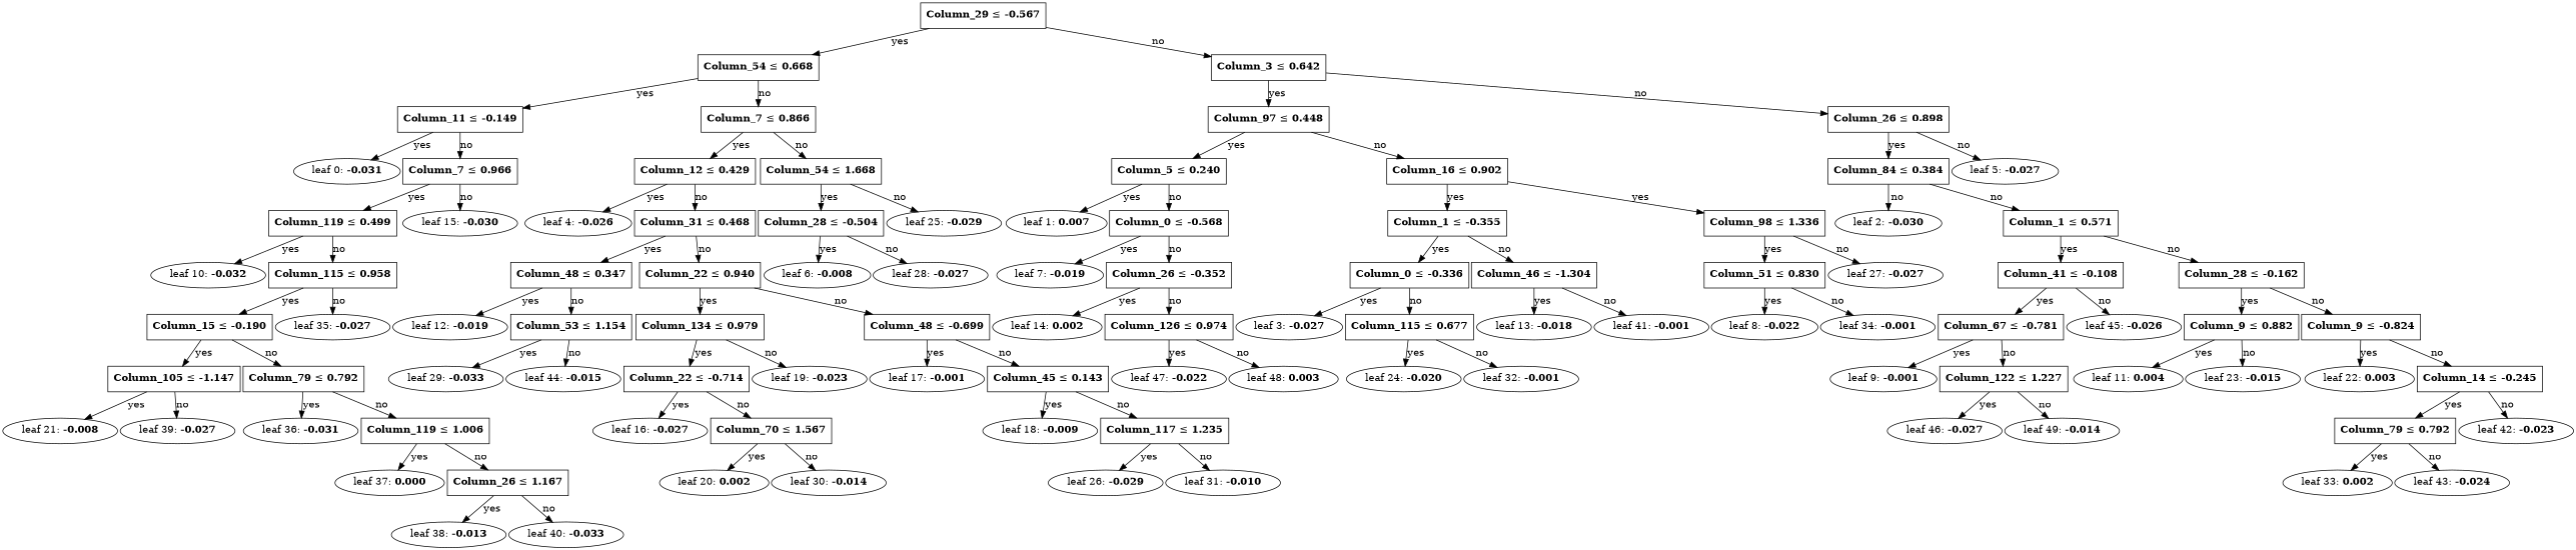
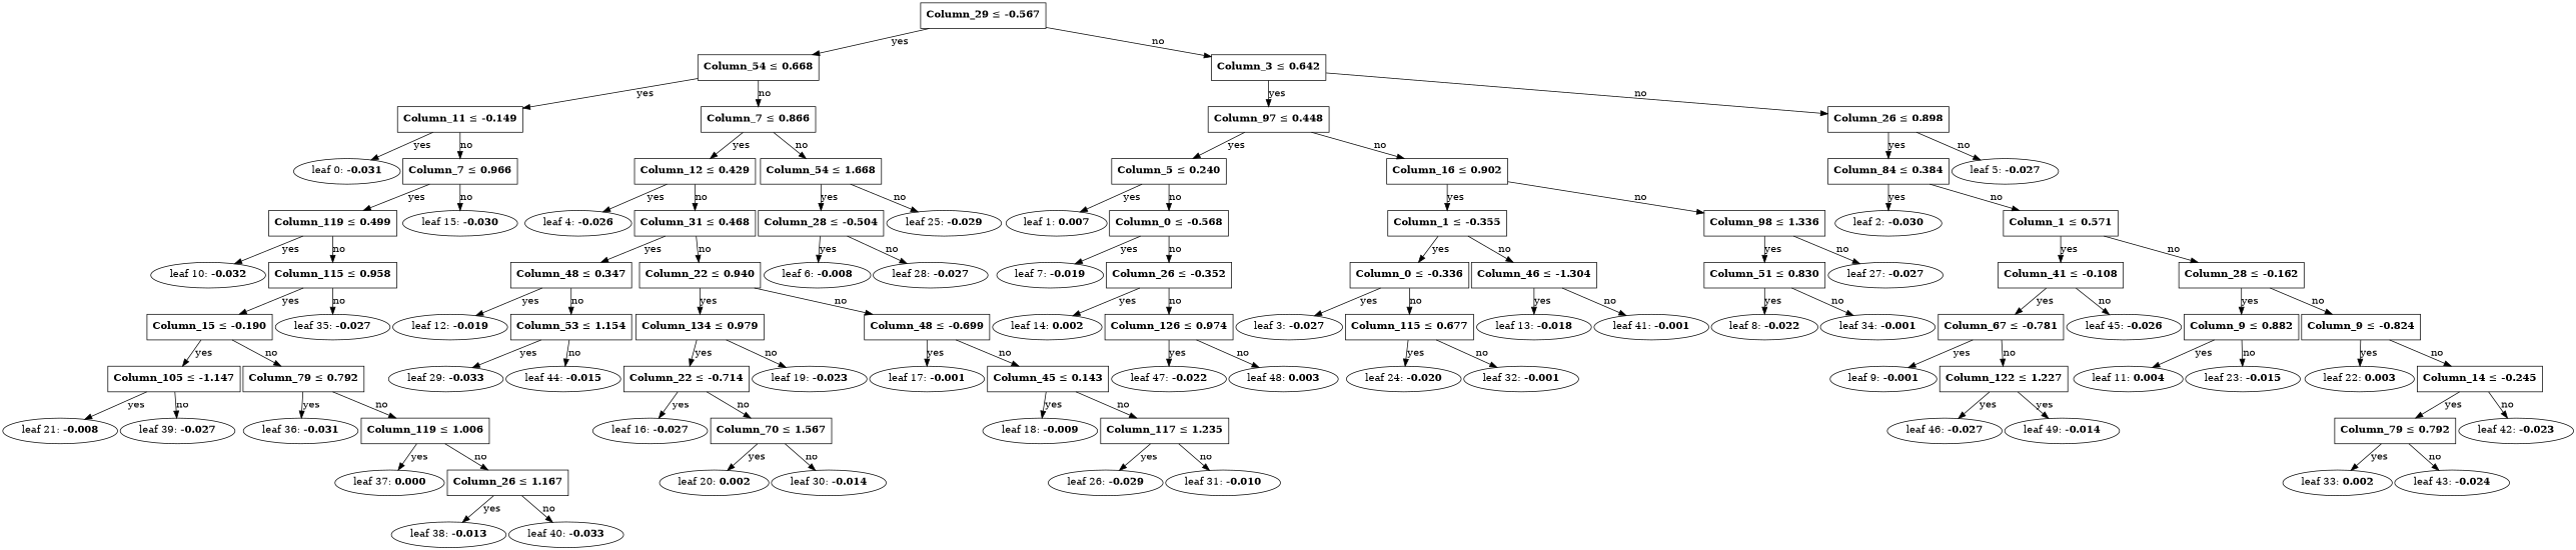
  digraph {
    nodesep=0.05
    rankdir=TB
    ranksep=0.3
    n1 [fillcolor=white label=<<B>Column_29</B> &#8804; <B>-0.567</B>> shape=rectangle]
    n2 [fillcolor=white label=<<B>Column_54</B> &#8804; <B>0.668</B>> shape=rectangle]
    n3 [fillcolor=white label=<<B>Column_3</B> &#8804; <B>0.642</B>> shape=rectangle]
    n4 [fillcolor=white label=<<B>Column_11</B> &#8804; <B>-0.149</B>> shape=rectangle]
    n5 [fillcolor=white label=<<B>Column_7</B> &#8804; <B>0.866</B>> shape=rectangle]
    n6 [fillcolor=white label=<<B>Column_97</B> &#8804; <B>0.448</B>> shape=rectangle]
    n7 [fillcolor=white label=<<B>Column_26</B> &#8804; <B>0.898</B>> shape=rectangle]
    n8 [label=<leaf 0: <B>-0.031</B>>]
    n9 [fillcolor=white label=<<B>Column_7</B> &#8804; <B>0.966</B>> shape=rectangle]
    n10 [fillcolor=white label=<<B>Column_12</B> &#8804; <B>0.429</B>> shape=rectangle]
    n11 [fillcolor=white label=<<B>Column_54</B> &#8804; <B>1.668</B>> shape=rectangle]
    n12 [fillcolor=white label=<<B>Column_119</B> &#8804; <B>0.499</B>> shape=rectangle]
    n13 [label=<leaf 15: <B>-0.030</B>>]
    n14 [label=<leaf 10: <B>-0.032</B>>]
    n15 [fillcolor=white label=<<B>Column_115</B> &#8804; <B>0.958</B>> shape=rectangle]
    n16 [fillcolor=white label=<<B>Column_15</B> &#8804; <B>-0.190</B>> shape=rectangle]
    n17 [label=<leaf 35: <B>-0.027</B>>]
    n18 [fillcolor=white label=<<B>Column_105</B> &#8804; <B>-1.147</B>> shape=rectangle]
    n19 [fillcolor=white label=<<B>Column_79</B> &#8804; <B>0.792</B>> shape=rectangle]
    n20 [label=<leaf 21: <B>-0.008</B>>]
    n21 [label=<leaf 39: <B>-0.027</B>>]
    n22 [label=<leaf 36: <B>-0.031</B>>]
    n23 [fillcolor=white label=<<B>Column_119</B> &#8804; <B>1.006</B>> shape=rectangle]
    n24 [label=<leaf 37: <B>0.000</B>>]
    n25 [fillcolor=white label=<<B>Column_26</B> &#8804; <B>1.167</B>> shape=rectangle]
    n26 [label=<leaf 38: <B>-0.013</B>>]
    n27 [label=<leaf 40: <B>-0.033</B>>]
    n28 [label=<leaf 4: <B>-0.026</B>>]
    n29 [fillcolor=white label=<<B>Column_31</B> &#8804; <B>0.468</B>> shape=rectangle]
    n30 [fillcolor=white label=<<B>Column_28</B> &#8804; <B>-0.504</B>> shape=rectangle]
    n31 [label=<leaf 25: <B>-0.029</B>>]
    n32 [fillcolor=white label=<<B>Column_48</B> &#8804; <B>0.347</B>> shape=rectangle]
    n33 [fillcolor=white label=<<B>Column_22</B> &#8804; <B>0.940</B>> shape=rectangle]
    n34 [label=<leaf 12: <B>-0.019</B>>]
    n35 [fillcolor=white label=<<B>Column_53</B> &#8804; <B>1.154</B>> shape=rectangle]
    n36 [fillcolor=white label=<<B>Column_134</B> &#8804; <B>0.979</B>> shape=rectangle]
    n37 [fillcolor=white label=<<B>Column_48</B> &#8804; <B>-0.699</B>> shape=rectangle]
    n38 [label=<leaf 29: <B>-0.033</B>>]
    n39 [label=<leaf 44: <B>-0.015</B>>]
    n40 [fillcolor=white label=<<B>Column_22</B> &#8804; <B>-0.714</B>> shape=rectangle]
    n41 [label=<leaf 19: <B>-0.023</B>>]
    n42 [label=<leaf 17: <B>-0.001</B>>]
    n43 [fillcolor=white label=<<B>Column_45</B> &#8804; <B>0.143</B>> shape=rectangle]
    n44 [label=<leaf 16: <B>-0.027</B>>]
    n45 [fillcolor=white label=<<B>Column_70</B> &#8804; <B>1.567</B>> shape=rectangle]
    n46 [label=<leaf 20: <B>0.002</B>>]
    n47 [label=<leaf 30: <B>-0.014</B>>]
    n48 [label=<leaf 18: <B>-0.009</B>>]
    n49 [fillcolor=white label=<<B>Column_117</B> &#8804; <B>1.235</B>> shape=rectangle]
    n50 [label=<leaf 26: <B>-0.029</B>>]
    n51 [label=<leaf 31: <B>-0.010</B>>]
    n52 [label=<leaf 6: <B>-0.008</B>>]
    n53 [label=<leaf 28: <B>-0.027</B>>]
    n54 [fillcolor=white label=<<B>Column_5</B> &#8804; <B>0.240</B>> shape=rectangle]
    n55 [fillcolor=white label=<<B>Column_16</B> &#8804; <B>0.902</B>> shape=rectangle]
    n56 [fillcolor=white label=<<B>Column_84</B> &#8804; <B>0.384</B>> shape=rectangle]
    n57 [label=<leaf 5: <B>-0.027</B>>]
    n58 [label=<leaf 1: <B>0.007</B>>]
    n59 [fillcolor=white label=<<B>Column_0</B> &#8804; <B>-0.568</B>> shape=rectangle]
    n60 [fillcolor=white label=<<B>Column_1</B> &#8804; <B>-0.355</B>> shape=rectangle]
    n61 [fillcolor=white label=<<B>Column_98</B> &#8804; <B>1.336</B>> shape=rectangle]
    n62 [label=<leaf 7: <B>-0.019</B>>]
    n63 [fillcolor=white label=<<B>Column_26</B> &#8804; <B>-0.352</B>> shape=rectangle]
    n64 [label=<leaf 14: <B>0.002</B>>]
    n65 [fillcolor=white label=<<B>Column_126</B> &#8804; <B>0.974</B>> shape=rectangle]
    n66 [label=<leaf 47: <B>-0.022</B>>]
    n67 [label=<leaf 48: <B>0.003</B>>]
    n68 [fillcolor=white label=<<B>Column_0</B> &#8804; <B>-0.336</B>> shape=rectangle]
    n69 [fillcolor=white label=<<B>Column_46</B> &#8804; <B>-1.304</B>> shape=rectangle]
    n70 [fillcolor=white label=<<B>Column_51</B> &#8804; <B>0.830</B>> shape=rectangle]
    n71 [label=<leaf 27: <B>-0.027</B>>]
    n72 [label=<leaf 3: <B>-0.027</B>>]
    n73 [fillcolor=white label=<<B>Column_115</B> &#8804; <B>0.677</B>> shape=rectangle]
    n74 [label=<leaf 13: <B>-0.018</B>>]
    n75 [label=<leaf 41: <B>-0.001</B>>]
    n76 [label=<leaf 24: <B>-0.020</B>>]
    n77 [label=<leaf 32: <B>-0.001</B>>]
    n78 [label=<leaf 8: <B>-0.022</B>>]
    n79 [label=<leaf 34: <B>-0.001</B>>]
    n80 [label=<leaf 2: <B>-0.030</B>>]
    n81 [fillcolor=white label=<<B>Column_1</B> &#8804; <B>0.571</B>> shape=rectangle]
    n82 [fillcolor=white label=<<B>Column_41</B> &#8804; <B>-0.108</B>> shape=rectangle]
    n83 [fillcolor=white label=<<B>Column_28</B> &#8804; <B>-0.162</B>> shape=rectangle]
    n84 [fillcolor=white label=<<B>Column_67</B> &#8804; <B>-0.781</B>> shape=rectangle]
    n85 [label=<leaf 45: <B>-0.026</B>>]
    n86 [fillcolor=white label=<<B>Column_9</B> &#8804; <B>0.882</B>> shape=rectangle]
    n87 [fillcolor=white label=<<B>Column_9</B> &#8804; <B>-0.824</B>> shape=rectangle]
    n88 [label=<leaf 9: <B>-0.001</B>>]
    n89 [fillcolor=white label=<<B>Column_122</B> &#8804; <B>1.227</B>> shape=rectangle]
    n90 [label=<leaf 46: <B>-0.027</B>>]
    n91 [label=<leaf 49: <B>-0.014</B>>]
    n92 [label=<leaf 11: <B>0.004</B>>]
    n93 [label=<leaf 23: <B>-0.015</B>>]
    n94 [label=<leaf 22: <B>0.003</B>>]
    n95 [fillcolor=white label=<<B>Column_14</B> &#8804; <B>-0.245</B>> shape=rectangle]
    n96 [fillcolor=white label=<<B>Column_79</B> &#8804; <B>0.792</B>> shape=rectangle]
    n97 [label=<leaf 42: <B>-0.023</B>>]
    n98 [label=<leaf 33: <B>0.002</B>>]
    n99 [label=<leaf 43: <B>-0.024</B>>]
    n1 -> n2 [label=yes]
    n1 -> n3 [label=no]
    n2 -> n4 [label=yes]
    n2 -> n5 [label=no]
    n3 -> n6 [label=yes]
    n3 -> n7 [label=no]
    n4 -> n8 [label=yes]
    n4 -> n9 [label=no]
    n5 -> n10 [label=yes]
    n5 -> n11 [label=no]
    n6 -> n54 [label=yes]
    n6 -> n55 [label=no]
    n7 -> n56 [label=yes]
    n7 -> n57 [label=no]
    n9 -> n12 [label=yes]
    n9 -> n13 [label=no]
    n10 -> n28 [label=yes]
    n10 -> n29 [label=no]
    n11 -> n30 [label=yes]
    n11 -> n31 [label=no]
    n12 -> n14 [label=yes]
    n12 -> n15 [label=no]
    n15 -> n16 [label=yes]
    n15 -> n17 [label=no]
    n16 -> n18 [label=yes]
    n16 -> n19 [label=no]
    n18 -> n20 [label=yes]
    n18 -> n21 [label=no]
    n19 -> n22 [label=yes]
    n19 -> n23 [label=no]
    n23 -> n24 [label=yes]
    n23 -> n25 [label=no]
    n25 -> n26 [label=yes]
    n25 -> n27 [label=no]
    n29 -> n32 [label=yes]
    n29 -> n33 [label=no]
    n30 -> n52 [label=yes]
    n30 -> n53 [label=no]
    n32 -> n34 [label=yes]
    n32 -> n35 [label=no]
    n33 -> n36 [label=yes]
    n33 -> n37 [label=no]
    n35 -> n38 [label=yes]
    n35 -> n39 [label=no]
    n36 -> n40 [label=yes]
    n36 -> n41 [label=no]
    n37 -> n42 [label=yes]
    n37 -> n43 [label=no]
    n40 -> n44 [label=yes]
    n40 -> n45 [label=no]
    n43 -> n48 [label=yes]
    n43 -> n49 [label=no]
    n45 -> n46 [label=yes]
    n45 -> n47 [label=no]
    n49 -> n50 [label=yes]
    n49 -> n51 [label=no]
    n54 -> n58 [label=yes]
    n54 -> n59 [label=no]
    n55 -> n60 [label=yes]
-   n55 -> n61 [label=yes]
-   n56 -> n80 [label=no]
+   n55 -> n61 [label=no]
+   n56 -> n80 [label=yes]
    n56 -> n81 [label=no]
    n59 -> n62 [label=yes]
    n59 -> n63 [label=no]
    n60 -> n68 [label=yes]
    n60 -> n69 [label=no]
    n61 -> n70 [label=yes]
    n61 -> n71 [label=no]
    n63 -> n64 [label=yes]
    n63 -> n65 [label=no]
    n65 -> n66 [label=yes]
    n65 -> n67 [label=no]
    n68 -> n72 [label=yes]
    n68 -> n73 [label=no]
    n69 -> n74 [label=yes]
    n69 -> n75 [label=no]
    n70 -> n78 [label=yes]
    n70 -> n79 [label=no]
    n73 -> n76 [label=yes]
    n73 -> n77 [label=no]
    n81 -> n82 [label=yes]
    n81 -> n83 [label=no]
    n82 -> n84 [label=yes]
    n82 -> n85 [label=no]
    n83 -> n86 [label=yes]
    n83 -> n87 [label=no]
    n84 -> n88 [label=yes]
    n84 -> n89 [label=no]
    n86 -> n92 [label=yes]
    n86 -> n93 [label=no]
    n87 -> n94 [label=yes]
    n87 -> n95 [label=no]
    n89 -> n90 [label=yes]
-   n89 -> n91 [label=no]
+   n89 -> n91 [label=yes]
    n95 -> n96 [label=yes]
    n95 -> n97 [label=no]
    n96 -> n98 [label=yes]
    n96 -> n99 [label=no]
  }
